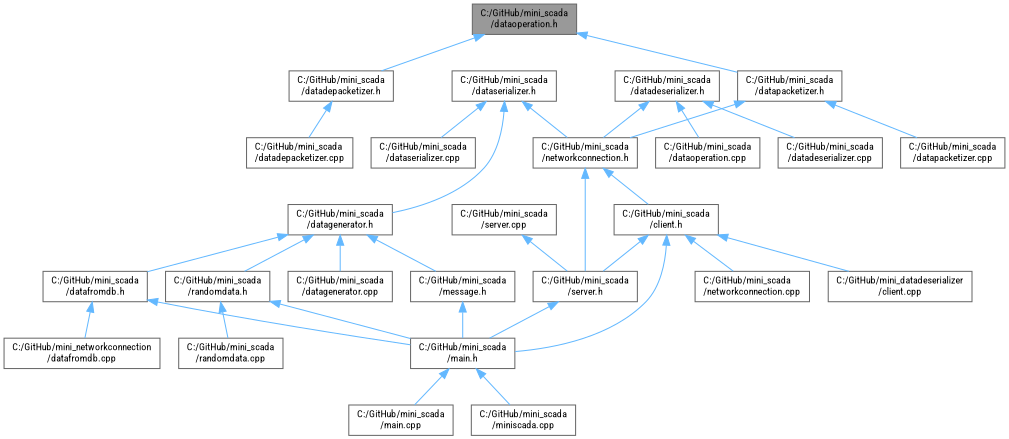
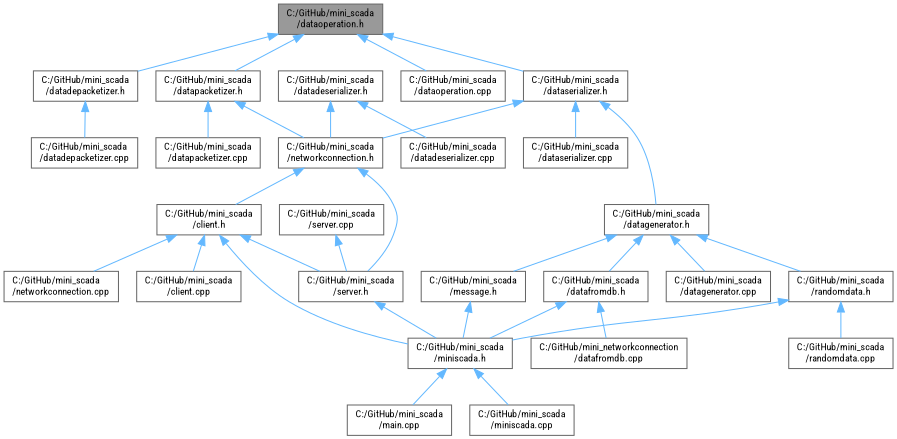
  digraph {
    fontname="Roboto Condensed"
    node [color=grey40 fillcolor=white fontname="Roboto Condensed" fontsize=10 shape=box style=filled]
    edge [color=steelblue1 dir=back fontname="Roboto Condensed" fontsize=10 labelfontname=Helvetica labelfontsize=10 style=solid]
    n1 [color=gray40 fillcolor=grey60 fontcolor=black height=0.2 label="C:/GitHub/mini_scada\l/dataoperation.h" width=0.4]
    n2 [height=0.2 label="C:/GitHub/mini_scada\l/datadepacketizer.h" width=0.4]
    n3 [height=0.2 label="C:/GitHub/mini_scada\l/dataoperation.cpp" width=0.4]
    n4 [height=0.2 label="C:/GitHub/mini_scada\l/datapacketizer.h" width=0.4]
    n5 [height=0.2 label="C:/GitHub/mini_scada\l/dataserializer.h" width=0.4]
    n6 [height=0.2 label="C:/GitHub/mini_scada\l/datadepacketizer.cpp" width=0.4]
    n7 [height=0.2 label="C:/GitHub/mini_scada\l/datadeserializer.h" width=0.4]
    n8 [height=0.2 label="C:/GitHub/mini_scada\l/networkconnection.h" width=0.4]
    n9 [height=0.2 label="C:/GitHub/mini_scada\l/datadeserializer.cpp" width=0.4]
    n10 [height=0.2 label="C:/GitHub/mini_scada\l/datagenerator.h" width=0.4]
    n11 [height=0.2 label="C:/GitHub/mini_scada\l/datafromdb.h" width=0.4]
    n12 [height=0.2 label="C:/GitHub/mini_scada\l/datagenerator.cpp" width=0.4]
    n13 [height=0.2 label="C:/GitHub/mini_scada\l/message.h" width=0.4]
    n14 [height=0.2 label="C:/GitHub/mini_scada\l/randomdata.h" width=0.4]
    n15 [height=0.2 label="C:/GitHub/mini_scada\l/datapacketizer.cpp" width=0.4]
    n16 [height=0.2 label="C:/GitHub/mini_scada\l/dataserializer.cpp" width=0.4]
    n17 [height=0.2 label="C:/GitHub/mini_scada\l/client.h" width=0.4]
    n18 [height=0.2 label="C:/GitHub/mini_scada\l/server.h" width=0.4]
-   n19 [height=0.2 label="C:/GitHub/mini_scada\l/main.h" width=0.4]
+   n19 [height=0.2 label="C:/GitHub/mini_scada\l/miniscada.h" width=0.4]
    n20 [height=0.2 label="C:/GitHub/mini_scada\l/networkconnection.cpp" width=0.4]
-   n21 [height=0.2 label="C:/GitHub/mini_datadeserializer\l/client.cpp" width=0.4]
+   n21 [height=0.2 label="C:/GitHub/mini_scada\l/client.cpp" width=0.4]
    n22 [height=0.2 label="C:/GitHub/mini_scada\l/main.cpp" width=0.4]
    n23 [height=0.2 label="C:/GitHub/mini_scada\l/miniscada.cpp" width=0.4]
    n24 [height=0.2 label="C:/GitHub/mini_scada\l/server.cpp" width=0.4]
    n25 [height=0.2 label="C:/GitHub/mini_networkconnection\l/datafromdb.cpp" width=0.4]
    n26 [height=0.2 label="C:/GitHub/mini_scada\l/randomdata.cpp" width=0.4]
    n1 -> n2
-   n7 -> n3
+   n1 -> n3
    n1 -> n4
+   n1 -> n5
    n2 -> n6
    n4 -> n8
    n4 -> n15
    n5 -> n8
    n5 -> n10
    n5 -> n16
    n7 -> n8
    n7 -> n9
    n8 -> n17
    n8 -> n18
    n10 -> n11
    n10 -> n12
    n10 -> n13
    n10 -> n14
    n11 -> n19
    n11 -> n25
    n13 -> n19
    n14 -> n19
    n14 -> n26
    n17 -> n18
    n17 -> n19
    n17 -> n20
    n17 -> n21
    n18 -> n19
    n19 -> n22
    n19 -> n23
    n24 -> n18
  }
